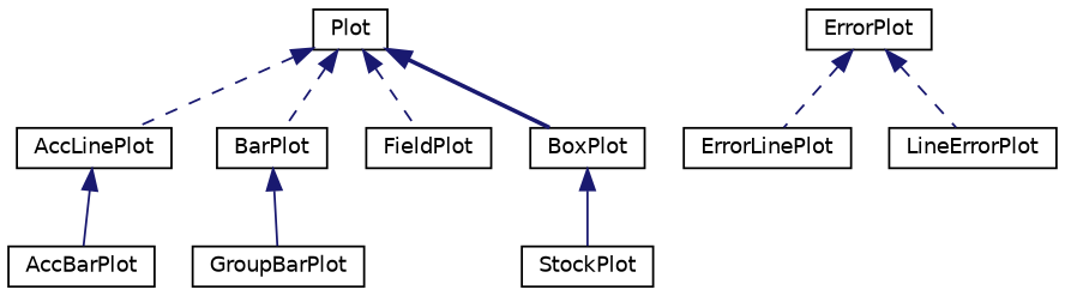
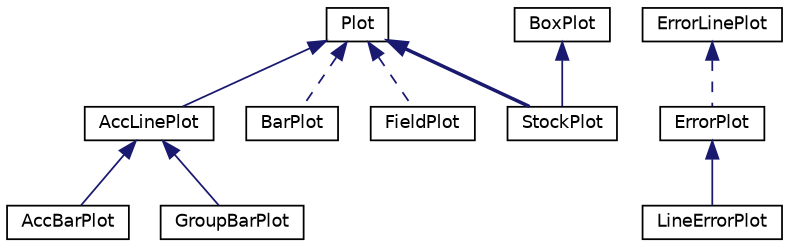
  digraph {
    rankdir=TB
    node [color=black fillcolor=white fontname=Helvetica fontsize=10 shape=record style=filled]
    edge [color=midnightblue dir=back fontname=Helvetica fontsize=10 labelfontname=Helvetica labelfontsize=10 style=dashed]
    n1 [height=0.2 label=Plot width=0.4]
    n2 [height=0.2 label=AccLinePlot width=0.4]
    n3 [height=0.2 label=BarPlot width=0.4]
    n4 [height=0.2 label=FieldPlot width=0.4]
    n5 [height=0.2 label=StockPlot width=0.4]
    n6 [height=0.2 label=AccBarPlot width=0.4]
    n7 [height=0.2 label=GroupBarPlot width=0.4]
    n8 [height=0.2 label=ErrorPlot width=0.4]
    n9 [height=0.2 label=ErrorLinePlot width=0.4]
    n10 [height=0.2 label=LineErrorPlot width=0.4]
    n11 [height=0.2 label=BoxPlot width=0.4]
-   n1 -> n2
+   n1 -> n2 [style=solid]
    n1 -> n3
    n1 -> n4
-   n1 -> n11 [style=bold]
+   n1 -> n5 [style=bold]
    n2 -> n6 [style=solid]
-   n3 -> n7 [style=solid]
-   n8 -> n9
-   n8 -> n10
+   n2 -> n7 [style=solid]
+   n9 -> n8
+   n8 -> n10 [style=solid]
    n11 -> n5 [style=solid]
  }
